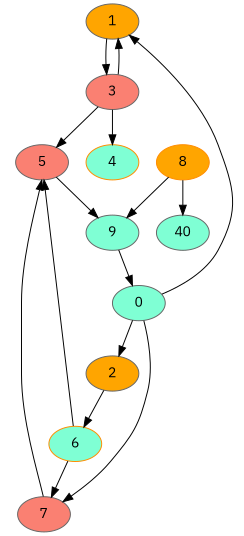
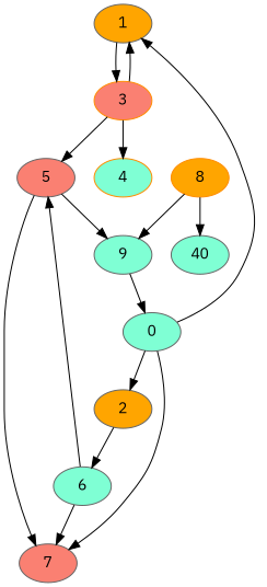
  digraph {
    fontname="IBM Plex Sans"
    node [color=gray40 fillcolor=aquamarine fontname="IBM Plex Sans" style=filled]
    edge [fontname="IBM Plex Sans"]
    1 [fillcolor=orange]
    0
    2 [fillcolor=orange]
    7 [fillcolor=salmon]
-   3 [fillcolor=salmon]
-   6 [color=darkorange]
+   3 [color=darkorange fillcolor=salmon]
+   6
    4 [color=darkorange]
    5 [fillcolor=salmon]
    9
    8 [color=darkorange fillcolor=orange]
    n11 [label=40]
    1 -> 3
    0 -> 1
    0 -> 2
    0 -> 7
    2 -> 6
    3 -> 1
    3 -> 4
    3 -> 5
    6 -> 7
    6 -> 5
-   7 -> 5
+   5 -> 7
    5 -> 9
    9 -> 0
    8 -> 9
    8 -> n11
  }
